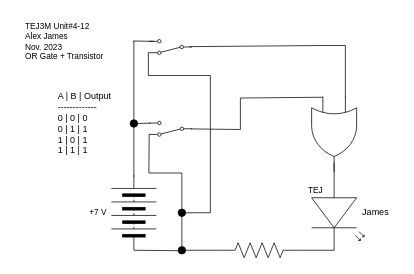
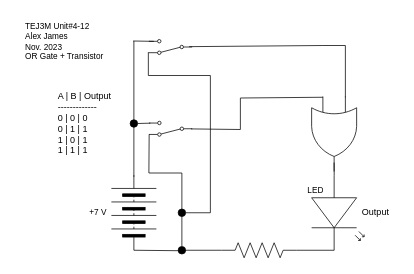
  <mxCell id="0" />
  <mxCell id="1" parent="0" />
  <mxCell id="2" style="edgeStyle=none;html=1;exitX=0;exitY=0.25;exitDx=0;exitDy=0;exitPerimeter=0;endArrow=none;endFill=0;rounded=0;" parent="1" edge="1"><mxGeometry relative="1" as="geometry"><mxPoint x="460" y="60" as="targetPoint" /><mxPoint x="460" y="129" as="sourcePoint" /></mxGeometry></mxCell>
  <mxCell id="3" style="edgeStyle=none;shape=connector;rounded=0;html=1;exitX=0.871;exitY=0.501;exitDx=0;exitDy=0;exitPerimeter=0;entryX=0;entryY=0.57;entryDx=0;entryDy=0;entryPerimeter=0;labelBackgroundColor=default;strokeColor=default;fontFamily=Helvetica;fontSize=11;fontColor=default;endArrow=none;endFill=0;" parent="1" target="7" edge="1"><mxGeometry relative="1" as="geometry"><mxPoint x="444.94" y="216.1" as="sourcePoint" /></mxGeometry></mxCell>
  <mxCell id="4" value="" style="pointerEvents=1;verticalLabelPosition=bottom;shadow=0;dashed=0;align=center;html=1;verticalAlign=top;shape=mxgraph.electrical.miscellaneous.batteryStack;rotation=-90;" parent="1" vertex="1"><mxGeometry x="128" y="253" width="100" height="60" as="geometry" /></mxCell>
  <mxCell id="5" style="edgeStyle=none;shape=connector;rounded=0;html=1;exitX=1;exitY=0.57;exitDx=0;exitDy=0;exitPerimeter=0;entryX=0;entryY=0.5;entryDx=0;entryDy=0;labelBackgroundColor=default;strokeColor=default;fontFamily=Helvetica;fontSize=11;fontColor=default;endArrow=none;endFill=0;startArrow=none;" parent="1" source="11" target="4" edge="1"><mxGeometry relative="1" as="geometry" /></mxCell>
  <mxCell id="6" style="edgeStyle=none;rounded=0;html=1;exitX=1;exitY=0.57;exitDx=0;exitDy=0;exitPerimeter=0;entryX=1;entryY=0.5;entryDx=0;entryDy=0;entryPerimeter=0;endArrow=none;endFill=0;" parent="1" source="7" target="26" edge="1"><mxGeometry relative="1" as="geometry" /></mxCell>
  <mxCell id="7" value="" style="verticalLabelPosition=bottom;shadow=0;dashed=0;align=center;html=1;verticalAlign=top;shape=mxgraph.electrical.opto_electronics.led_2;pointerEvents=1;rotation=90;" parent="1" vertex="1"><mxGeometry x="400" y="248" width="100" height="70" as="geometry" /></mxCell>
  <mxCell id="8" value="&lt;div style=&quot;text-align: left;&quot;&gt;&lt;span style=&quot;background-color: initial;&quot;&gt;TEJ3M Unit#4-12&lt;/span&gt;&lt;/div&gt;&lt;div style=&quot;text-align: left;&quot;&gt;&lt;span style=&quot;background-color: initial;&quot;&gt;Alex James&lt;/span&gt;&lt;/div&gt;&lt;div style=&quot;text-align: left;&quot;&gt;Nov. 2023&lt;/div&gt;&lt;div style=&quot;text-align: left;&quot;&gt;OR Gate + Transistor&lt;/div&gt;" style="text;html=1;align=center;verticalAlign=middle;resizable=0;points=[];autosize=1;strokeColor=none;fillColor=none;fontSize=11;fontFamily=Helvetica;fontColor=default;" parent="1" vertex="1"><mxGeometry x="20" y="20" width="130" height="70" as="geometry" /></mxCell>
  <mxCell id="9" value="+7 V" style="text;html=1;align=center;verticalAlign=middle;resizable=0;points=[];autosize=1;strokeColor=none;fillColor=none;fontSize=11;fontFamily=Helvetica;fontColor=default;" parent="1" vertex="1"><mxGeometry x="105" y="268" width="50" height="30" as="geometry" /></mxCell>
- <mxCell id="10" value="TEJ" style="text;html=1;align=center;verticalAlign=middle;resizable=0;points=[];autosize=1;strokeColor=none;fillColor=none;fontSize=11;fontFamily=Helvetica;fontColor=default;" parent="1" vertex="1"><mxGeometry x="400" y="238" width="40" height="30" as="geometry" /></mxCell>
+ <mxCell id="10" value="LED" style="text;html=1;align=center;verticalAlign=middle;resizable=0;points=[];autosize=1;strokeColor=none;fillColor=none;fontSize=11;fontFamily=Helvetica;fontColor=default;" parent="1" vertex="1"><mxGeometry x="400" y="238" width="40" height="30" as="geometry" /></mxCell>
  <mxCell id="11" value="" style="ellipse;whiteSpace=wrap;html=1;aspect=fixed;strokeColor=#030303;fillColor=#000000;" parent="1" vertex="1"><mxGeometry x="237" y="328" width="10" height="10" as="geometry" /></mxCell>
  <mxCell id="12" value="A | B | Output&lt;br&gt;-------------&lt;br&gt;0 | 0 | 0&lt;br&gt;0 | 1 | 1&lt;br&gt;1 | 0 | 1&lt;br&gt;1 | 1 | 1" style="text;html=1;align=left;verticalAlign=middle;resizable=0;points=[];autosize=1;strokeColor=none;fillColor=none;" parent="1" vertex="1"><mxGeometry x="75" y="114" width="90" height="100" as="geometry" /></mxCell>
- <mxCell id="13" value="James" style="text;html=1;align=center;verticalAlign=middle;resizable=0;points=[];autosize=1;strokeColor=none;fillColor=none;" parent="1" vertex="1"><mxGeometry x="470" y="268" width="60" height="30" as="geometry" /></mxCell>
+ <mxCell id="13" value="Output" style="text;html=1;align=center;verticalAlign=middle;resizable=0;points=[];autosize=1;strokeColor=none;fillColor=none;" parent="1" vertex="1"><mxGeometry x="470" y="268" width="60" height="30" as="geometry" /></mxCell>
  <mxCell id="14" style="edgeStyle=none;shape=connector;rounded=0;html=1;entryX=0.5;entryY=0;entryDx=0;entryDy=0;labelBackgroundColor=default;strokeColor=default;fontFamily=Helvetica;fontSize=11;fontColor=default;endArrow=none;endFill=0;exitX=0.996;exitY=0.124;exitDx=0;exitDy=0;exitPerimeter=0;" parent="1" source="15" target="11" edge="1"><mxGeometry relative="1" as="geometry"><mxPoint x="197" y="180" as="sourcePoint" /><Array as="points"><mxPoint x="198" y="230" /><mxPoint x="242" y="230" /></Array></mxGeometry></mxCell>
  <mxCell id="15" value="" style="shape=mxgraph.electrical.electro-mechanical.twoWaySwitch;aspect=fixed;elSwitchState=2;rotation=0;flipV=1;flipH=1;" parent="1" vertex="1"><mxGeometry x="198.15" y="161" width="57.7" height="20" as="geometry" /></mxCell>
  <mxCell id="16" value="" style="shape=mxgraph.electrical.electro-mechanical.twoWaySwitch;aspect=fixed;elSwitchState=2;rotation=0;flipV=1;flipH=1;" parent="1" vertex="1"><mxGeometry x="198" y="52" width="57.7" height="20" as="geometry" /></mxCell>
  <mxCell id="17" value="" style="edgeStyle=none;rounded=0;html=1;endArrow=none;endFill=0;startArrow=none;entryX=0.5;entryY=1;entryDx=0;entryDy=0;" parent="1" edge="1"><mxGeometry relative="1" as="geometry"><Array as="points" /><mxPoint x="178" y="235" as="sourcePoint" /><mxPoint x="178" y="54" as="targetPoint" /></mxGeometry></mxCell>
  <mxCell id="18" style="edgeStyle=none;html=1;entryX=0.07;entryY=0.523;entryDx=0;entryDy=0;entryPerimeter=0;rounded=0;endArrow=none;endFill=0;" parent="1" target="16" edge="1"><mxGeometry relative="1" as="geometry"><mxPoint x="270" y="90" as="targetPoint" /><mxPoint x="460" y="60" as="sourcePoint" /><Array as="points"><mxPoint x="430" y="60" /></Array></mxGeometry></mxCell>
  <mxCell id="19" style="edgeStyle=orthogonalEdgeStyle;html=1;exitX=1;exitY=0.5;exitDx=0;exitDy=0;entryX=1.012;entryY=0.164;entryDx=0;entryDy=0;entryPerimeter=0;endArrow=none;endFill=0;rounded=0;" parent="1" source="20" target="16" edge="1"><mxGeometry relative="1" as="geometry"><Array as="points"><mxPoint x="280" y="283" /><mxPoint x="280" y="100" /><mxPoint x="197" y="100" /></Array></mxGeometry></mxCell>
  <mxCell id="20" value="" style="ellipse;whiteSpace=wrap;html=1;aspect=fixed;strokeColor=#030303;fillColor=#000000;" parent="1" vertex="1"><mxGeometry x="237" y="278" width="10" height="10" as="geometry" /></mxCell>
  <mxCell id="21" style="edgeStyle=none;rounded=0;html=1;exitX=1;exitY=0.5;exitDx=0;exitDy=0;entryX=0.967;entryY=0.872;entryDx=0;entryDy=0;entryPerimeter=0;endArrow=none;endFill=0;" parent="1" source="22" target="15" edge="1"><mxGeometry relative="1" as="geometry" /></mxCell>
  <mxCell id="22" value="" style="ellipse;whiteSpace=wrap;html=1;aspect=fixed;strokeColor=#030303;fillColor=#000000;" parent="1" vertex="1"><mxGeometry x="173" y="159" width="10" height="10" as="geometry" /></mxCell>
  <mxCell id="23" value="" style="edgeStyle=none;orthogonalLoop=1;jettySize=auto;html=1;rounded=0;endArrow=none;endFill=0;entryX=0.886;entryY=0.877;entryDx=0;entryDy=0;entryPerimeter=0;" parent="1" target="16" edge="1"><mxGeometry width="100" relative="1" as="geometry"><mxPoint x="177" y="54" as="sourcePoint" /><mxPoint x="206.846" y="54.38" as="targetPoint" /><Array as="points" /></mxGeometry></mxCell>
  <mxCell id="24" value="" style="edgeStyle=none;orthogonalLoop=1;jettySize=auto;html=1;rounded=0;endArrow=none;endFill=0;entryX=0;entryY=0.75;entryDx=0;entryDy=0;entryPerimeter=0;exitX=0.028;exitY=0.489;exitDx=0;exitDy=0;exitPerimeter=0;" parent="1" source="15" edge="1"><mxGeometry width="100" relative="1" as="geometry"><mxPoint x="300" y="130" as="sourcePoint" /><mxPoint x="430" y="129" as="targetPoint" /><Array as="points"><mxPoint x="320" y="172" /><mxPoint x="320" y="130" /></Array></mxGeometry></mxCell>
  <mxCell id="25" style="edgeStyle=none;rounded=0;html=1;exitX=0;exitY=0.5;exitDx=0;exitDy=0;exitPerimeter=0;entryX=1;entryY=0.5;entryDx=0;entryDy=0;endArrow=none;endFill=0;" parent="1" source="26" target="11" edge="1"><mxGeometry relative="1" as="geometry" /></mxCell>
  <mxCell id="26" value="" style="pointerEvents=1;verticalLabelPosition=bottom;shadow=0;dashed=0;align=center;html=1;verticalAlign=top;shape=mxgraph.electrical.resistors.resistor_2;" parent="1" vertex="1"><mxGeometry x="295" y="323" width="100" height="20" as="geometry" /></mxCell>
  <mxCell id="27" value="" style="verticalLabelPosition=bottom;shadow=0;dashed=0;align=center;html=1;verticalAlign=top;shape=mxgraph.electrical.logic_gates.logic_gate;operation=or;rotation=90;" vertex="1" parent="1"><mxGeometry x="395" y="148" width="100" height="60" as="geometry" /></mxCell>
